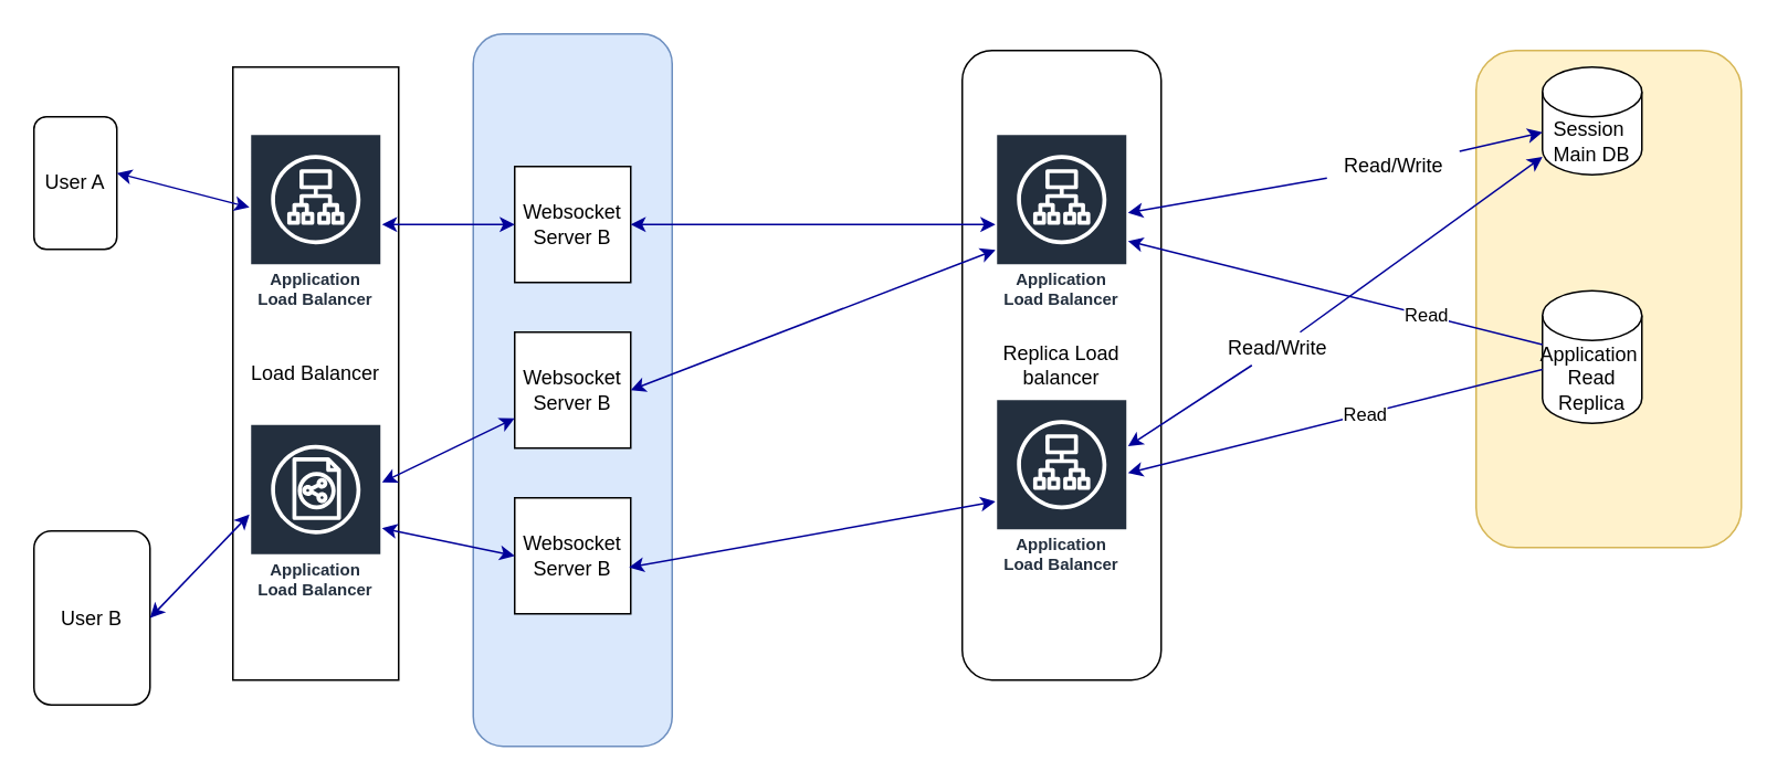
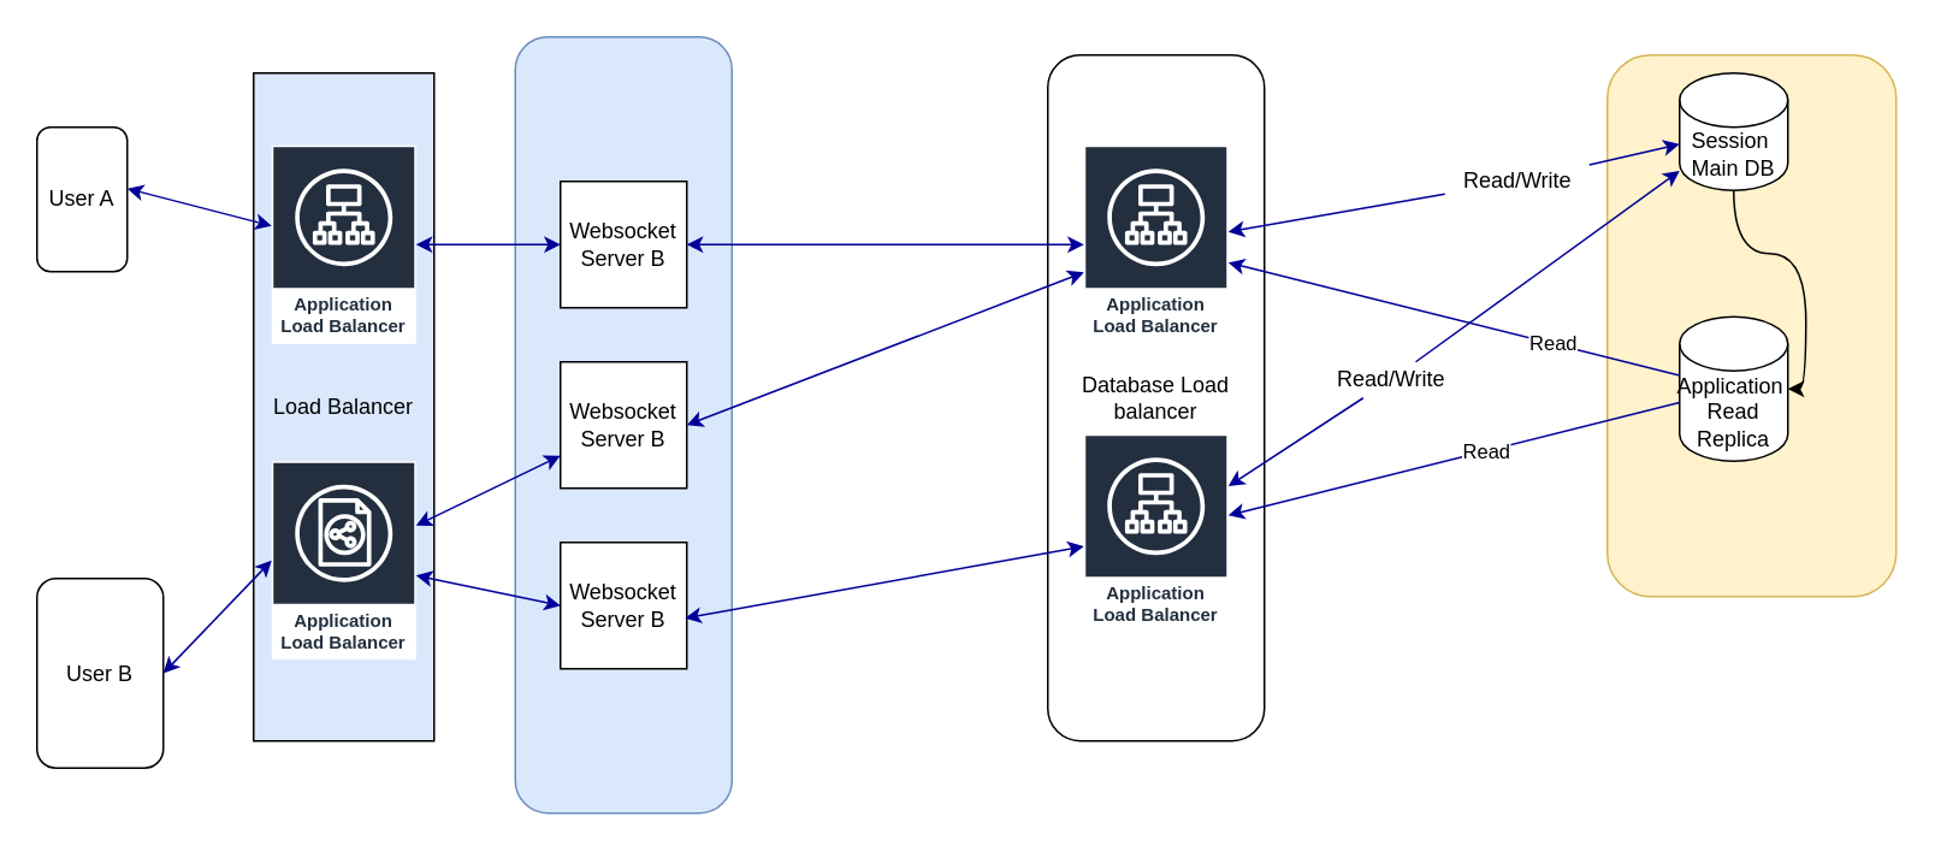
  <mxCell id="0" />
  <mxCell id="1" parent="0" />
  <mxCell id="2" value="" style="rounded=1;whiteSpace=wrap;html=1;fillColor=#fff2cc;strokeColor=#d6b656;" vertex="1" parent="1"><mxGeometry x="890" y="30" width="160" height="300" as="geometry" /></mxCell>
  <mxCell id="3" value="" style="rounded=1;whiteSpace=wrap;html=1;fillColor=#dae8fc;strokeColor=#6c8ebf;" vertex="1" parent="1"><mxGeometry x="285" y="20" width="120" height="430" as="geometry" /></mxCell>
  <mxCell id="4" value="User A" style="rounded=1;whiteSpace=wrap;html=1;" vertex="1" parent="1"><mxGeometry x="20" y="70" width="50" height="80" as="geometry" /></mxCell>
  <mxCell id="5" value="User B" style="rounded=1;whiteSpace=wrap;html=1;" vertex="1" parent="1"><mxGeometry x="20" y="320" width="70" height="105" as="geometry" /></mxCell>
  <mxCell id="6" value="Websocket Server B" style="rounded=0;whiteSpace=wrap;html=1;" vertex="1" parent="1"><mxGeometry x="310" y="100" width="70" height="70" as="geometry" /></mxCell>
  <mxCell id="7" value="Session&amp;nbsp;&lt;br&gt;Main DB" style="shape=cylinder3;whiteSpace=wrap;html=1;boundedLbl=1;backgroundOutline=1;size=15;" vertex="1" parent="1"><mxGeometry x="930" y="40" width="60" height="65" as="geometry" /></mxCell>
  <mxCell id="8" value="Websocket Server B" style="rounded=0;whiteSpace=wrap;html=1;" vertex="1" parent="1"><mxGeometry x="310" y="200" width="70" height="70" as="geometry" /></mxCell>
  <mxCell id="9" value="Websocket Server B" style="rounded=0;whiteSpace=wrap;html=1;" vertex="1" parent="1"><mxGeometry x="310" y="300" width="70" height="70" as="geometry" /></mxCell>
- <mxCell id="10" value="Load Balancer" style="rounded=0;whiteSpace=wrap;html=1;" vertex="1" parent="1"><mxGeometry x="140" y="40" width="100" height="370" as="geometry" /></mxCell>
+ <mxCell id="10" value="Load Balancer" style="rounded=0;whiteSpace=wrap;html=1;fillColor=#dae8fc;" vertex="1" parent="1"><mxGeometry x="140" y="40" width="100" height="370" as="geometry" /></mxCell>
  <mxCell id="11" value="Application&amp;nbsp;&lt;br&gt;Read Replica" style="shape=cylinder3;whiteSpace=wrap;html=1;boundedLbl=1;backgroundOutline=1;size=15;" vertex="1" parent="1"><mxGeometry x="930" y="175" width="60" height="80" as="geometry" /></mxCell>
  <mxCell id="12" style="edgeStyle=orthogonalEdgeStyle;rounded=0;orthogonalLoop=1;jettySize=auto;html=1;exitX=0.5;exitY=1;exitDx=0;exitDy=0;" edge="1" parent="1" source="2" target="2"><mxGeometry relative="1" as="geometry" /></mxCell>
- <mxCell id="14" value="Replica Load balancer" style="rounded=1;whiteSpace=wrap;html=1;" vertex="1" parent="1"><mxGeometry x="580" y="30" width="120" height="380" as="geometry" /></mxCell>
+ <mxCell id="13" value="" style="endArrow=classic;html=1;rounded=0;entryX=1;entryY=0.5;entryDx=0;entryDy=0;entryPerimeter=0;edgeStyle=orthogonalEdgeStyle;curved=1;" edge="1" parent="1" source="7" target="11"><mxGeometry width="50" height="50" relative="1" as="geometry"><mxPoint x="990" y="135" as="sourcePoint" /><mxPoint x="1040" y="85" as="targetPoint" /></mxGeometry></mxCell>
+ <mxCell id="14" value="Database Load balancer" style="rounded=1;whiteSpace=wrap;html=1;" vertex="1" parent="1"><mxGeometry x="580" y="30" width="120" height="380" as="geometry" /></mxCell>
  <mxCell id="15" value="Application Load Balancer" style="sketch=0;outlineConnect=0;fontColor=#232F3E;gradientColor=none;strokeColor=#ffffff;fillColor=#232F3E;dashed=0;verticalLabelPosition=middle;verticalAlign=bottom;align=center;html=1;whiteSpace=wrap;fontSize=10;fontStyle=1;spacing=3;shape=mxgraph.aws4.productIcon;prIcon=mxgraph.aws4.application_load_balancer;" vertex="1" parent="1"><mxGeometry x="600" y="80" width="80" height="110" as="geometry" /></mxCell>
  <mxCell id="16" value="Application Load Balancer" style="sketch=0;outlineConnect=0;fontColor=#232F3E;gradientColor=none;strokeColor=#ffffff;fillColor=#232F3E;dashed=0;verticalLabelPosition=middle;verticalAlign=bottom;align=center;html=1;whiteSpace=wrap;fontSize=10;fontStyle=1;spacing=3;shape=mxgraph.aws4.productIcon;prIcon=mxgraph.aws4.application_load_balancer;" vertex="1" parent="1"><mxGeometry x="600" y="240" width="80" height="110" as="geometry" /></mxCell>
  <mxCell id="17" value="Application Load Balancer" style="sketch=0;outlineConnect=0;fontColor=#232F3E;gradientColor=none;strokeColor=#ffffff;fillColor=#232F3E;dashed=0;verticalLabelPosition=middle;verticalAlign=bottom;align=center;html=1;whiteSpace=wrap;fontSize=10;fontStyle=1;spacing=3;shape=mxgraph.aws4.productIcon;prIcon=mxgraph.aws4.application_load_balancer;" vertex="1" parent="1"><mxGeometry x="150" y="80" width="80" height="110" as="geometry" /></mxCell>
  <mxCell id="18" value="Application Load Balancer" style="sketch=0;outlineConnect=0;fontColor=#232F3E;gradientColor=none;strokeColor=#ffffff;fillColor=#232F3E;dashed=0;verticalLabelPosition=middle;verticalAlign=bottom;align=center;html=1;whiteSpace=wrap;fontSize=10;fontStyle=1;spacing=3;shape=mxgraph.aws4.productIcon;prIcon=mxgraph.aws4.classic_load_balancer;" vertex="1" parent="1"><mxGeometry x="150" y="255" width="80" height="110" as="geometry" /></mxCell>
  <mxCell id="19" value="" style="endArrow=classic;startArrow=classic;html=1;rounded=0;strokeColor=#000099;" edge="1" parent="1" source="6" target="15"><mxGeometry width="50" height="50" relative="1" as="geometry"><mxPoint x="480" y="190" as="sourcePoint" /><mxPoint x="530" y="140" as="targetPoint" /></mxGeometry></mxCell>
  <mxCell id="20" value="" style="endArrow=classic;startArrow=classic;html=1;rounded=0;strokeColor=#000099;exitX=1;exitY=0.5;exitDx=0;exitDy=0;" edge="1" parent="1" source="8" target="15"><mxGeometry width="50" height="50" relative="1" as="geometry"><mxPoint x="460" y="270" as="sourcePoint" /><mxPoint x="510" y="220" as="targetPoint" /></mxGeometry></mxCell>
  <mxCell id="21" value="" style="endArrow=classic;startArrow=classic;html=1;rounded=0;strokeColor=#000099;exitX=0.986;exitY=0.6;exitDx=0;exitDy=0;exitPerimeter=0;" edge="1" parent="1" source="9" target="16"><mxGeometry width="50" height="50" relative="1" as="geometry"><mxPoint x="450" y="350" as="sourcePoint" /><mxPoint x="500" y="300" as="targetPoint" /></mxGeometry></mxCell>
  <mxCell id="22" value="" style="endArrow=classic;startArrow=none;html=1;rounded=0;strokeColor=#000099;" edge="1" parent="1" source="26" target="7"><mxGeometry width="50" height="50" relative="1" as="geometry"><mxPoint x="770" y="140" as="sourcePoint" /><mxPoint x="820" y="90" as="targetPoint" /></mxGeometry></mxCell>
  <mxCell id="23" value="" style="endArrow=classic;startArrow=none;html=1;rounded=0;strokeColor=#000099;" edge="1" parent="1" source="24" target="7"><mxGeometry width="50" height="50" relative="1" as="geometry"><mxPoint x="720" y="280" as="sourcePoint" /><mxPoint x="770" y="230" as="targetPoint" /></mxGeometry></mxCell>
  <mxCell id="24" value="Read/Write" style="text;html=1;align=center;verticalAlign=middle;resizable=0;points=[];autosize=1;strokeColor=none;fillColor=none;" vertex="1" parent="1"><mxGeometry x="730" y="200" width="80" height="20" as="geometry" /></mxCell>
  <mxCell id="25" value="" style="endArrow=none;startArrow=classic;html=1;rounded=0;strokeColor=#000099;" edge="1" parent="1" source="16" target="24"><mxGeometry width="50" height="50" relative="1" as="geometry"><mxPoint x="680" y="268.125" as="sourcePoint" /><mxPoint x="930" y="100.156" as="targetPoint" /></mxGeometry></mxCell>
  <mxCell id="26" value="Read/Write" style="text;html=1;align=center;verticalAlign=middle;resizable=0;points=[];autosize=1;strokeColor=none;fillColor=none;" vertex="1" parent="1"><mxGeometry x="800" y="90" width="80" height="20" as="geometry" /></mxCell>
  <mxCell id="27" value="" style="endArrow=none;startArrow=classic;html=1;rounded=0;strokeColor=#000099;" edge="1" parent="1" source="15" target="26"><mxGeometry width="50" height="50" relative="1" as="geometry"><mxPoint x="680" y="128.125" as="sourcePoint" /><mxPoint x="930" y="85.156" as="targetPoint" /></mxGeometry></mxCell>
  <mxCell id="28" value="" style="endArrow=classic;html=1;rounded=0;strokeColor=#000099;" edge="1" parent="1" source="11" target="15"><mxGeometry width="50" height="50" relative="1" as="geometry"><mxPoint x="780" y="320" as="sourcePoint" /><mxPoint x="830" y="270" as="targetPoint" /></mxGeometry></mxCell>
  <mxCell id="29" value="Read" style="edgeLabel;html=1;align=center;verticalAlign=middle;resizable=0;points=[];" vertex="1" connectable="0" parent="28"><mxGeometry x="-0.273" y="4" relative="1" as="geometry"><mxPoint x="22" y="1" as="offset" /></mxGeometry></mxCell>
  <mxCell id="30" value="" style="endArrow=classic;html=1;rounded=0;strokeColor=#000099;" edge="1" parent="1" source="11" target="16"><mxGeometry width="50" height="50" relative="1" as="geometry"><mxPoint x="770" y="320" as="sourcePoint" /><mxPoint x="820" y="270" as="targetPoint" /></mxGeometry></mxCell>
  <mxCell id="31" value="Read" style="edgeLabel;html=1;align=center;verticalAlign=middle;resizable=0;points=[];" vertex="1" connectable="0" parent="30"><mxGeometry x="-0.137" relative="1" as="geometry"><mxPoint as="offset" /></mxGeometry></mxCell>
  <mxCell id="32" value="" style="endArrow=classic;startArrow=classic;html=1;rounded=0;strokeColor=#000099;exitX=1;exitY=0.425;exitDx=0;exitDy=0;exitPerimeter=0;" edge="1" parent="1" source="4" target="17"><mxGeometry width="50" height="50" relative="1" as="geometry"><mxPoint x="90" y="200" as="sourcePoint" /><mxPoint x="140" y="150" as="targetPoint" /></mxGeometry></mxCell>
  <mxCell id="33" value="" style="endArrow=classic;startArrow=classic;html=1;rounded=0;strokeColor=#000099;entryX=0;entryY=0.5;entryDx=0;entryDy=0;entryPerimeter=0;exitX=1;exitY=0.5;exitDx=0;exitDy=0;" edge="1" parent="1" source="5" target="18"><mxGeometry width="50" height="50" relative="1" as="geometry"><mxPoint x="60" y="270" as="sourcePoint" /><mxPoint x="110" y="220" as="targetPoint" /></mxGeometry></mxCell>
  <mxCell id="34" value="" style="endArrow=classic;startArrow=classic;html=1;rounded=0;strokeColor=#000099;entryX=0;entryY=0.5;entryDx=0;entryDy=0;" edge="1" parent="1" source="17" target="6"><mxGeometry width="50" height="50" relative="1" as="geometry"><mxPoint x="250" y="230" as="sourcePoint" /><mxPoint x="300" y="180" as="targetPoint" /></mxGeometry></mxCell>
  <mxCell id="35" value="" style="endArrow=classic;startArrow=classic;html=1;rounded=0;strokeColor=#000099;" edge="1" parent="1" source="18" target="8"><mxGeometry width="50" height="50" relative="1" as="geometry"><mxPoint x="240" y="380" as="sourcePoint" /><mxPoint x="290" y="330" as="targetPoint" /></mxGeometry></mxCell>
  <mxCell id="36" value="" style="endArrow=classic;startArrow=classic;html=1;rounded=0;strokeColor=#000099;entryX=0;entryY=0.5;entryDx=0;entryDy=0;" edge="1" parent="1" source="18" target="9"><mxGeometry width="50" height="50" relative="1" as="geometry"><mxPoint x="250" y="380" as="sourcePoint" /><mxPoint x="300" y="330" as="targetPoint" /></mxGeometry></mxCell>
